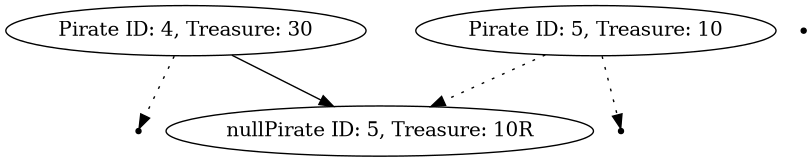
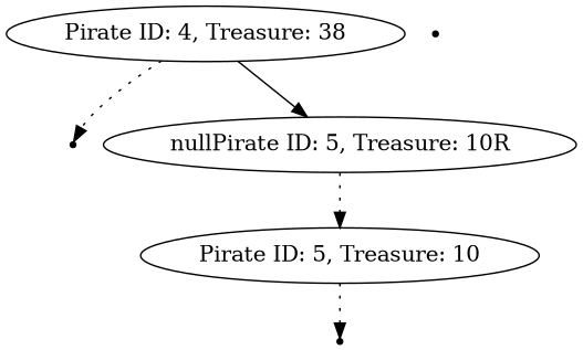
  digraph {
    edge [style=dotted]
    "nullPirate ID: 4, Treasure: 30L" [shape=point]
-   "Pirate ID: 4, Treasure: 30"
+   "Pirate ID: 4, Treasure: 30" [label="Pirate ID: 4, Treasure: 38"]
    "nullPirate ID: 5, Treasure: 10R"
    "nullPirate ID: 5, Treasure: 10L" [shape=point]
    "Pirate ID: 5, Treasure: 10"
    null0x55e78110e640R [shape=point]
    "Pirate ID: 4, Treasure: 30" -> "nullPirate ID: 4, Treasure: 30L"
    "Pirate ID: 4, Treasure: 30" -> "nullPirate ID: 5, Treasure: 10R" [style=""]
-   "Pirate ID: 5, Treasure: 10" -> "nullPirate ID: 5, Treasure: 10R"
+   "nullPirate ID: 5, Treasure: 10R" -> "Pirate ID: 5, Treasure: 10"
    "Pirate ID: 5, Treasure: 10" -> "nullPirate ID: 5, Treasure: 10L"
  }
